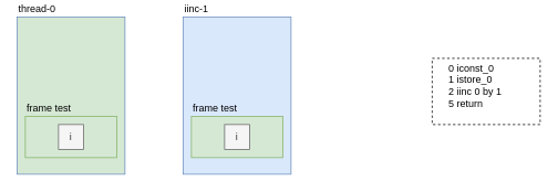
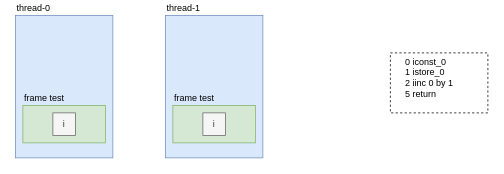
  <mxCell id="0" />
  <mxCell id="1" parent="0" />
- <mxCell id="2" value="thread-0" style="rounded=0;whiteSpace=wrap;html=1;align=left;labelPosition=center;verticalLabelPosition=top;verticalAlign=bottom;labelBorderColor=none;fillColor=#d5e8d4;strokeColor=#6c8ebf;" parent="1" vertex="1"><mxGeometry x="20" y="20" width="130" height="190" as="geometry" /></mxCell>
- <mxCell id="3" value="iinc-1" style="rounded=0;whiteSpace=wrap;html=1;align=left;labelPosition=center;verticalLabelPosition=top;verticalAlign=bottom;labelBorderColor=none;fillColor=#dae8fc;strokeColor=#6c8ebf;" parent="1" vertex="1"><mxGeometry x="220" y="20" width="130" height="190" as="geometry" /></mxCell>
+ <mxCell id="2" value="thread-0" style="rounded=0;whiteSpace=wrap;html=1;align=left;labelPosition=center;verticalLabelPosition=top;verticalAlign=bottom;labelBorderColor=none;fillColor=#dae8fc;strokeColor=#6c8ebf;" parent="1" vertex="1"><mxGeometry x="20" y="20" width="130" height="190" as="geometry" /></mxCell>
+ <mxCell id="3" value="thread-1" style="rounded=0;whiteSpace=wrap;html=1;align=left;labelPosition=center;verticalLabelPosition=top;verticalAlign=bottom;labelBorderColor=none;fillColor=#dae8fc;strokeColor=#6c8ebf;" parent="1" vertex="1"><mxGeometry x="220" y="20" width="130" height="190" as="geometry" /></mxCell>
  <mxCell id="4" value="&lt;div&gt;0 iconst_0&lt;/div&gt;&lt;div&gt;1 istore_0&lt;/div&gt;&lt;div&gt;2 iinc 0 by 1&lt;/div&gt;&lt;div&gt;5 return&lt;/div&gt;&lt;div&gt;&lt;br&gt;&lt;/div&gt;" style="rounded=0;whiteSpace=wrap;html=1;align=left;spacingLeft=10;spacingTop=10;spacingBottom=10;spacingRight=10;spacing=10;dashed=1;" parent="1" vertex="1"><mxGeometry x="520" y="70" width="130" height="80" as="geometry" /></mxCell>
  <mxCell id="5" value="frame test" style="rounded=0;whiteSpace=wrap;html=1;align=left;verticalAlign=bottom;labelPosition=center;verticalLabelPosition=top;fillColor=#d5e8d4;strokeColor=#82b366;" parent="1" vertex="1"><mxGeometry x="30" y="140" width="110" height="50" as="geometry" /></mxCell>
  <mxCell id="6" value="frame&amp;nbsp;test" style="rounded=0;whiteSpace=wrap;html=1;align=left;verticalAlign=bottom;labelPosition=center;verticalLabelPosition=top;fillColor=#d5e8d4;strokeColor=#82b366;" parent="1" vertex="1"><mxGeometry x="230" y="140" width="110" height="50" as="geometry" /></mxCell>
  <mxCell id="7" value="i" style="whiteSpace=wrap;html=1;aspect=fixed;align=center;fillColor=#f5f5f5;strokeColor=#666666;fontColor=#333333;" parent="1" vertex="1"><mxGeometry x="70" y="150" width="30" height="30" as="geometry" /></mxCell>
  <mxCell id="8" value="i" style="whiteSpace=wrap;html=1;aspect=fixed;align=center;fillColor=#f5f5f5;strokeColor=#666666;fontColor=#333333;" parent="1" vertex="1"><mxGeometry x="270" y="150" width="30" height="30" as="geometry" /></mxCell>
